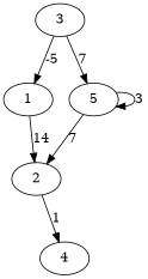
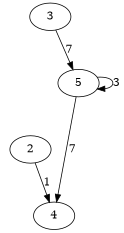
  digraph {
    edge [cost=7]
-   1
    2
    4
    3
    5
-   1 -> 2 [cost=14 label=14]
    2 -> 4 [cost=1 label=1]
-   3 -> 1 [cost=-5 label=-5]
    3 -> 5 [label=7]
-   5 -> 2 [label=7]
+   5 -> 4 [label=7]
    5 -> 5 [cost=3 label=3]
  }
